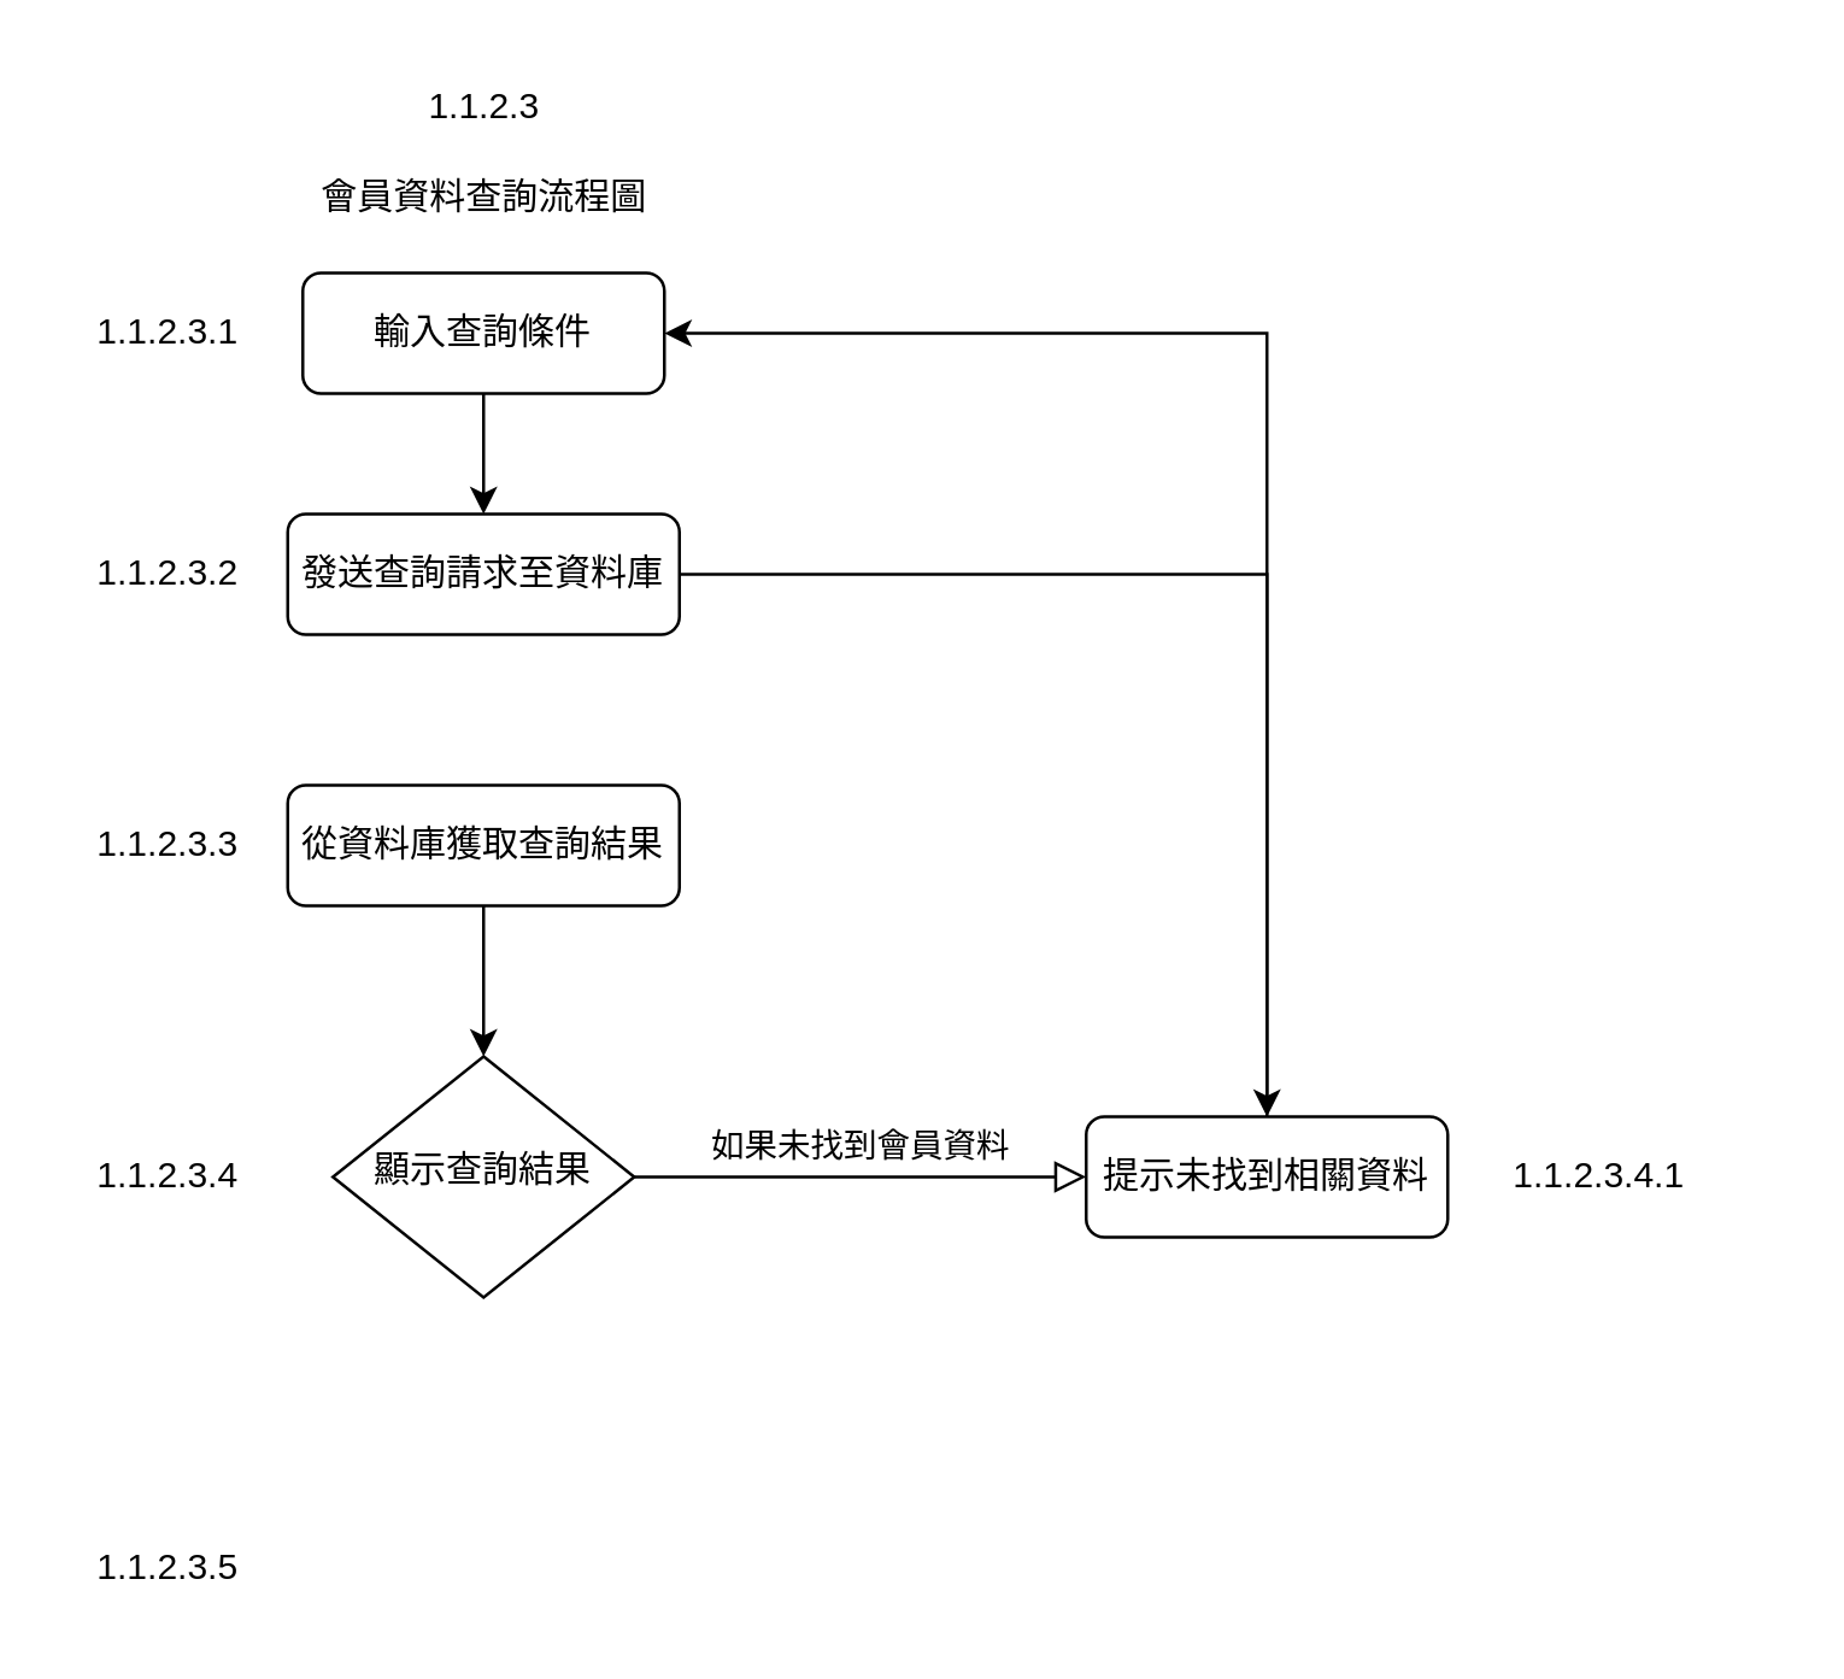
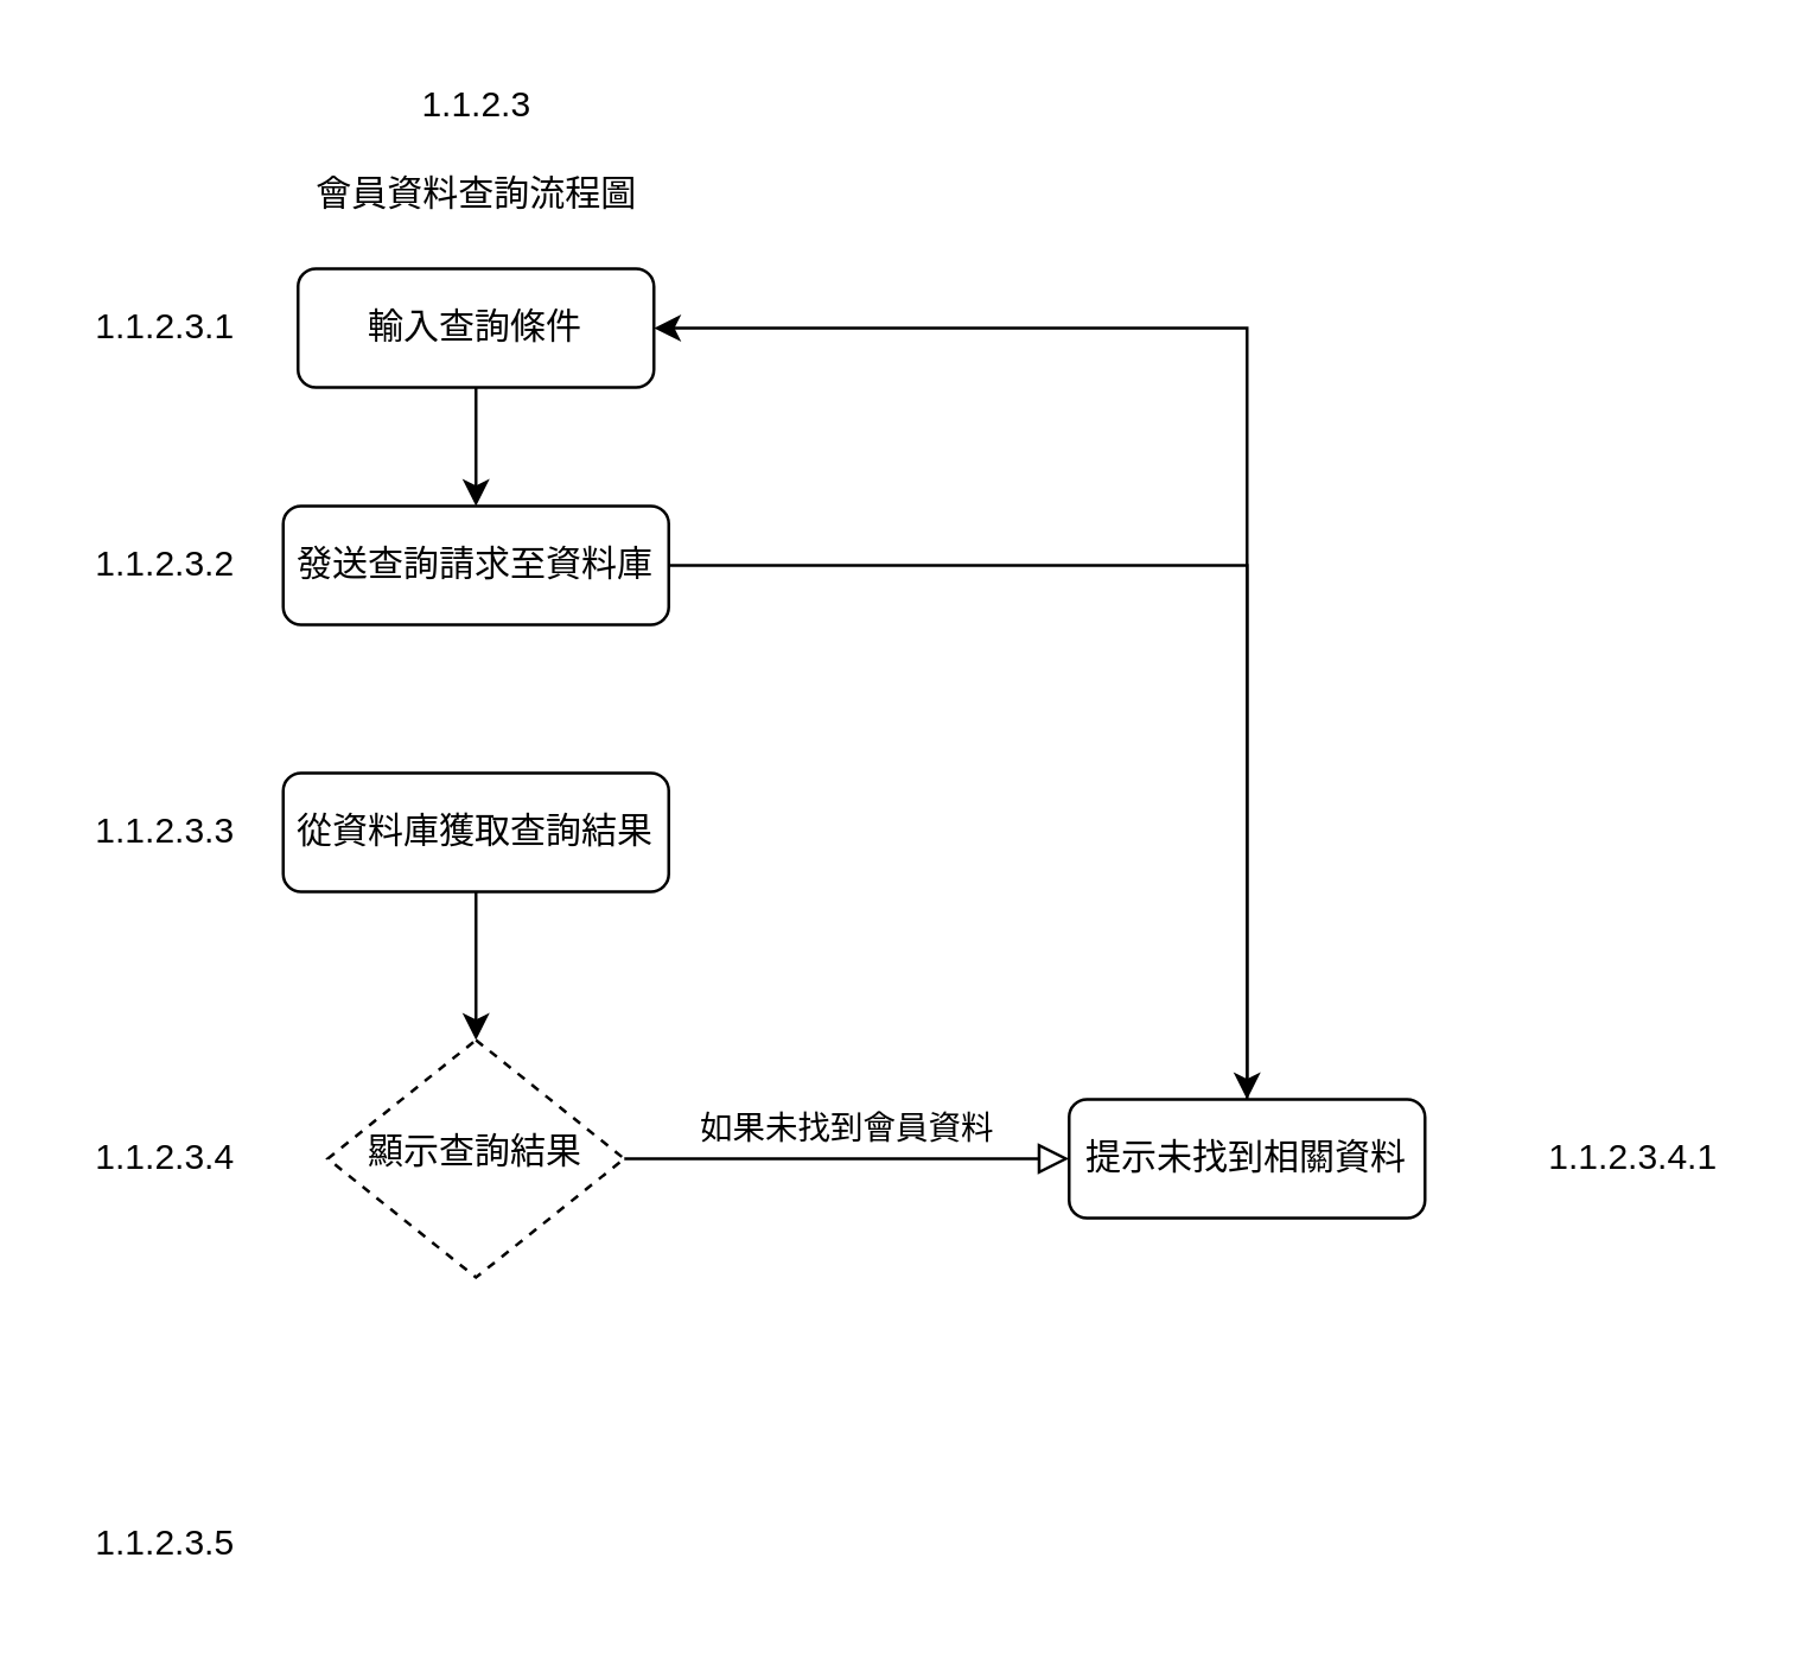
  <mxCell id="0" />
  <mxCell id="1" parent="0" />
  <mxCell id="2" value="" style="edgeStyle=orthogonalEdgeStyle;rounded=0;orthogonalLoop=1;jettySize=auto;html=1;" parent="1" source="3" target="10" edge="1"><mxGeometry relative="1" as="geometry" /></mxCell>
  <mxCell id="3" value="輸入查詢條件" style="rounded=1;whiteSpace=wrap;html=1;fontSize=12;glass=0;strokeWidth=1;shadow=0;" parent="1" vertex="1"><mxGeometry x="100" y="90" width="120" height="40" as="geometry" /></mxCell>
  <mxCell id="4" value="如果未找到會員資料" style="edgeStyle=orthogonalEdgeStyle;rounded=0;html=1;jettySize=auto;orthogonalLoop=1;fontSize=11;endArrow=block;endFill=0;endSize=8;strokeWidth=1;shadow=0;labelBackgroundColor=none;" parent="1" source="5" target="7" edge="1"><mxGeometry y="10" relative="1" as="geometry"><mxPoint as="offset" /></mxGeometry></mxCell>
- <mxCell id="5" value="顯示查詢結果" style="rhombus;whiteSpace=wrap;html=1;shadow=0;fontFamily=Helvetica;fontSize=12;align=center;strokeWidth=1;spacing=6;spacingTop=-4;" parent="1" vertex="1"><mxGeometry x="110" y="350" width="100" height="80" as="geometry" /></mxCell>
+ <mxCell id="5" value="顯示查詢結果" style="rhombus;whiteSpace=wrap;html=1;shadow=0;fontFamily=Helvetica;fontSize=12;align=center;strokeWidth=1;spacing=6;spacingTop=-4;dashed=1;" parent="1" vertex="1"><mxGeometry x="110" y="350" width="100" height="80" as="geometry" /></mxCell>
  <mxCell id="6" style="edgeStyle=orthogonalEdgeStyle;rounded=0;orthogonalLoop=1;jettySize=auto;html=1;exitX=0.5;exitY=0;exitDx=0;exitDy=0;entryX=1;entryY=0.5;entryDx=0;entryDy=0;" parent="1" source="7" target="3" edge="1"><mxGeometry relative="1" as="geometry" /></mxCell>
  <mxCell id="7" value="提示未找到相關資料" style="rounded=1;whiteSpace=wrap;html=1;fontSize=12;glass=0;strokeWidth=1;shadow=0;" parent="1" vertex="1"><mxGeometry x="360" y="370" width="120" height="40" as="geometry" /></mxCell>
  <mxCell id="8" value="會員資料查詢流程圖" style="text;html=1;align=center;verticalAlign=middle;resizable=0;points=[];autosize=1;strokeColor=none;fillColor=none;" parent="1" vertex="1"><mxGeometry x="95" y="50" width="130" height="30" as="geometry" /></mxCell>
  <mxCell id="9" value="" style="edgeStyle=orthogonalEdgeStyle;rounded=0;orthogonalLoop=1;jettySize=auto;html=1;" parent="1" source="10" target="7" edge="1"><mxGeometry relative="1" as="geometry" /></mxCell>
  <mxCell id="10" value="發送查詢請求至資料庫" style="rounded=1;whiteSpace=wrap;html=1;fontSize=12;glass=0;strokeWidth=1;shadow=0;" parent="1" vertex="1"><mxGeometry x="95" y="170" width="130" height="40" as="geometry" /></mxCell>
  <mxCell id="11" value="" style="edgeStyle=orthogonalEdgeStyle;rounded=0;orthogonalLoop=1;jettySize=auto;html=1;" parent="1" source="12" target="5" edge="1"><mxGeometry relative="1" as="geometry" /></mxCell>
  <mxCell id="12" value="從資料庫獲取查詢結果" style="rounded=1;whiteSpace=wrap;html=1;fontSize=12;glass=0;strokeWidth=1;shadow=0;" parent="1" vertex="1"><mxGeometry x="95" y="260" width="130" height="40" as="geometry" /></mxCell>
  <mxCell id="13" value="1.1.2.3" style="text;html=1;align=center;verticalAlign=middle;resizable=0;points=[];autosize=1;strokeColor=none;fillColor=none;" parent="1" vertex="1"><mxGeometry x="130" y="20" width="60" height="30" as="geometry" /></mxCell>
  <mxCell id="14" value="1.1.2.3.1" style="text;html=1;align=center;verticalAlign=middle;resizable=0;points=[];autosize=1;strokeColor=none;fillColor=none;" parent="1" vertex="1"><mxGeometry x="20" y="95" width="70" height="30" as="geometry" /></mxCell>
  <mxCell id="15" value="1.1.2.3.2" style="text;html=1;align=center;verticalAlign=middle;resizable=0;points=[];autosize=1;strokeColor=none;fillColor=none;" parent="1" vertex="1"><mxGeometry x="20" y="175" width="70" height="30" as="geometry" /></mxCell>
  <mxCell id="16" value="1.1.2.3.3" style="text;html=1;align=center;verticalAlign=middle;resizable=0;points=[];autosize=1;strokeColor=none;fillColor=none;" parent="1" vertex="1"><mxGeometry x="20" y="265" width="70" height="30" as="geometry" /></mxCell>
  <mxCell id="17" value="1.1.2.3.4" style="text;html=1;align=center;verticalAlign=middle;resizable=0;points=[];autosize=1;strokeColor=none;fillColor=none;" parent="1" vertex="1"><mxGeometry x="20" y="375" width="70" height="30" as="geometry" /></mxCell>
  <mxCell id="18" value="1.1.2.3.5" style="text;html=1;align=center;verticalAlign=middle;resizable=0;points=[];autosize=1;strokeColor=none;fillColor=none;" parent="1" vertex="1"><mxGeometry x="20" y="505" width="70" height="30" as="geometry" /></mxCell>
- <mxCell id="19" value="1.1.2.3.4.1" style="text;html=1;align=center;verticalAlign=middle;resizable=0;points=[];autosize=1;strokeColor=none;fillColor=none;" parent="1" vertex="1"><mxGeometry x="490" y="375" width="80" height="30" as="geometry" /></mxCell>
+ <mxCell id="19" value="1.1.2.3.4.1" style="text;html=1;align=center;verticalAlign=middle;resizable=0;points=[];autosize=1;strokeColor=none;fillColor=none;" parent="1" vertex="1"><mxGeometry x="510" y="375" width="80" height="30" as="geometry" /></mxCell>
